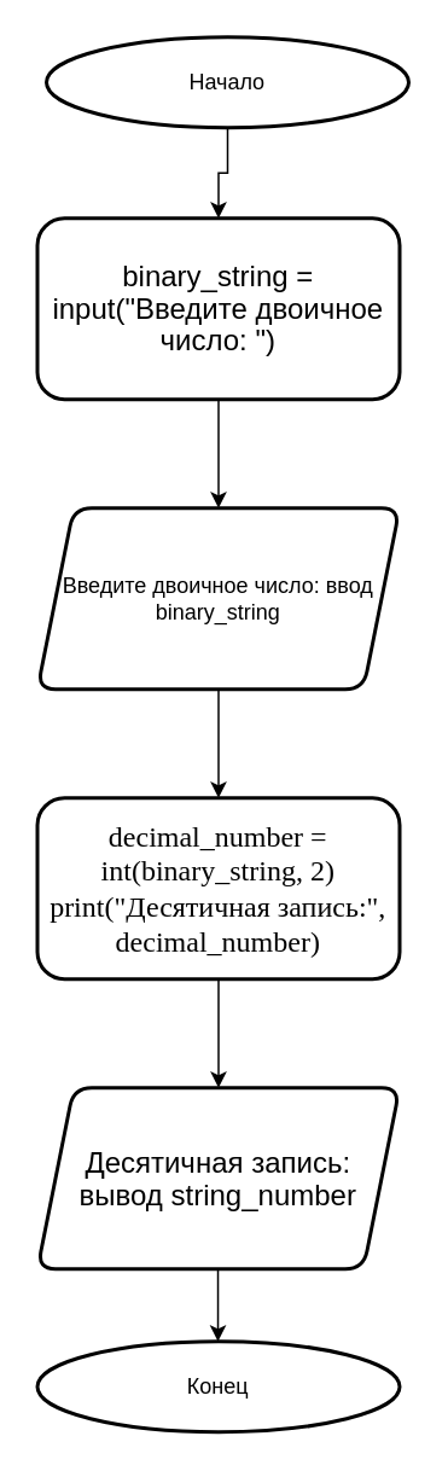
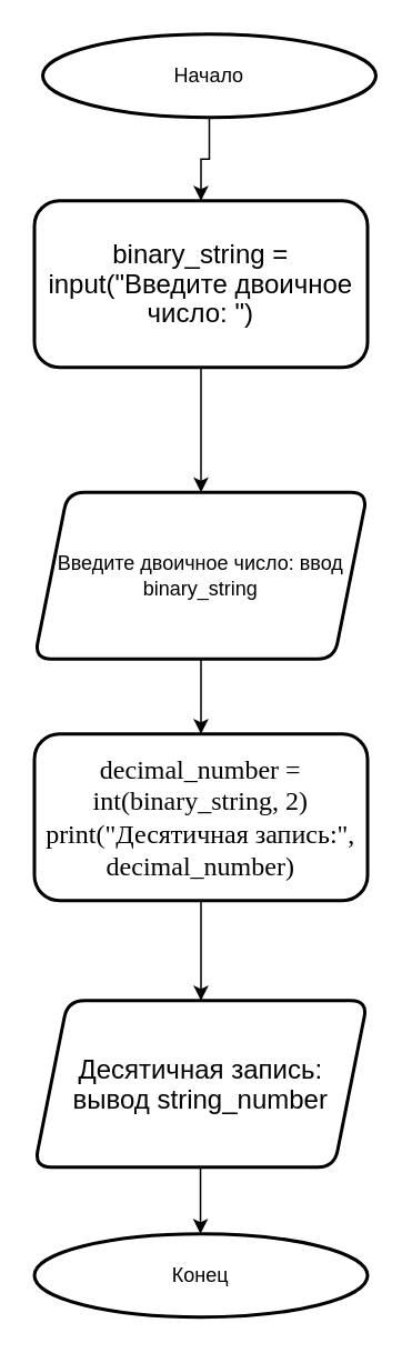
  <mxCell id="0" />
  <mxCell id="1" parent="0" />
  <mxCell id="2" value="Начало" style="strokeWidth=2;html=1;shape=mxgraph.flowchart.start_1;whiteSpace=wrap;" vertex="1" parent="1"><mxGeometry x="25" y="20" width="200" height="50" as="geometry" /></mxCell>
  <mxCell id="3" value="" style="edgeStyle=orthogonalEdgeStyle;rounded=0;orthogonalLoop=1;jettySize=auto;html=1;exitX=0.5;exitY=1;exitDx=0;exitDy=0;exitPerimeter=0;entryX=0.5;entryY=0;entryDx=0;entryDy=0;" edge="1" source="2" target="5" parent="1"><mxGeometry relative="1" as="geometry"><mxPoint x="119.69" y="80" as="sourcePoint" /><mxPoint x="119.69" y="120" as="targetPoint" /><Array as="points" /></mxGeometry></mxCell>
  <mxCell id="4" value="" style="edgeStyle=orthogonalEdgeStyle;rounded=0;orthogonalLoop=1;jettySize=auto;html=1;" edge="1" parent="1" source="5" target="7"><mxGeometry relative="1" as="geometry" /></mxCell>
  <mxCell id="5" value="&lt;span style=&quot;font-size:12.0pt;line-height:107%;&lt;br/&gt;font-family:&amp;quot;Times New Roman&amp;quot;,serif;mso-fareast-font-family:Calibri;mso-fareast-theme-font:&lt;br/&gt;minor-latin;mso-ansi-language:RU;mso-fareast-language:EN-US;mso-bidi-language:&lt;br/&gt;AR-SA;mso-bidi-font-weight:bold&quot;&gt;&lt;span style=&quot;font-size:12.0pt;line-height:107%;&lt;br/&gt;font-family:&amp;quot;Times New Roman&amp;quot;,serif;mso-fareast-font-family:Calibri;mso-fareast-theme-font:&lt;br/&gt;minor-latin;mso-ansi-language:RU;mso-fareast-language:EN-US;mso-bidi-language:&lt;br/&gt;AR-SA;mso-bidi-font-weight:bold&quot;&gt;binary_string = input(&quot;Введите двоичное&lt;br/&gt;число: &quot;)&lt;/span&gt;&lt;/span&gt;" style="rounded=1;whiteSpace=wrap;html=1;strokeWidth=2;" vertex="1" parent="1"><mxGeometry x="20" y="120" width="200" height="100" as="geometry" /></mxCell>
  <mxCell id="6" value="" style="edgeStyle=orthogonalEdgeStyle;rounded=0;orthogonalLoop=1;jettySize=auto;html=1;" edge="1" parent="1" source="7" target="9"><mxGeometry relative="1" as="geometry" /></mxCell>
- <mxCell id="7" value="Введите двоичное число: ввод binary_string" style="shape=parallelogram;perimeter=parallelogramPerimeter;whiteSpace=wrap;html=1;fixedSize=1;rounded=1;strokeWidth=2;" vertex="1" parent="1"><mxGeometry x="20" y="280" width="200" height="100" as="geometry" /></mxCell>
+ <mxCell id="7" value="Введите двоичное число: ввод binary_string" style="shape=parallelogram;perimeter=parallelogramPerimeter;whiteSpace=wrap;html=1;fixedSize=1;rounded=1;strokeWidth=2;" vertex="1" parent="1"><mxGeometry x="20" y="295" width="200" height="100" as="geometry" /></mxCell>
  <mxCell id="8" value="" style="edgeStyle=orthogonalEdgeStyle;rounded=0;orthogonalLoop=1;jettySize=auto;html=1;" edge="1" parent="1" source="9" target="10"><mxGeometry relative="1" as="geometry" /></mxCell>
  <mxCell id="9" value="&lt;div&gt;&lt;span style=&quot;font-size:12.0pt;line-height:&lt;br/&gt;107%;font-family:&amp;quot;Times New Roman&amp;quot;,serif;mso-fareast-font-family:Calibri;&lt;br/&gt;mso-fareast-theme-font:minor-latin;mso-ansi-language:EN-US;mso-fareast-language:&lt;br/&gt;EN-US;mso-bidi-language:AR-SA;mso-bidi-font-weight:bold&quot; lang=&quot;EN-US&quot;&gt;decimal_number =&lt;br/&gt;int(binary_string, 2)&lt;/span&gt;&lt;/div&gt;&lt;div&gt;&lt;span style=&quot;font-size:12.0pt;line-height:&lt;br/&gt;107%;font-family:&amp;quot;Times New Roman&amp;quot;,serif;mso-fareast-font-family:Calibri;&lt;br/&gt;mso-fareast-theme-font:minor-latin;mso-ansi-language:EN-US;mso-fareast-language:&lt;br/&gt;EN-US;mso-bidi-language:AR-SA;mso-bidi-font-weight:bold&quot; lang=&quot;EN-US&quot;&gt;print(&lt;/span&gt;&lt;span style=&quot;font-family: &amp;quot;Times New Roman&amp;quot;, serif; font-size: 12pt; background-color: initial;&quot;&gt;&quot;Десятичная запись:&quot;, decimal_number&lt;/span&gt;&lt;span style=&quot;font-family: &amp;quot;Times New Roman&amp;quot;, serif; font-size: 12pt; background-color: initial;&quot;&gt;)&lt;/span&gt;&lt;/div&gt;" style="whiteSpace=wrap;html=1;rounded=1;strokeWidth=2;" vertex="1" parent="1"><mxGeometry x="20" y="440" width="200" height="100" as="geometry" /></mxCell>
  <mxCell id="10" value="&lt;span style=&quot;font-size:12.0pt;line-height:107%;&lt;br/&gt;font-family:&amp;quot;Times New Roman&amp;quot;,serif;mso-fareast-font-family:Calibri;mso-fareast-theme-font:&lt;br/&gt;minor-latin;mso-ansi-language:RU;mso-fareast-language:EN-US;mso-bidi-language:&lt;br/&gt;AR-SA;mso-bidi-font-weight:bold&quot;&gt;Десятичная запись:&lt;/span&gt;&lt;div&gt;&lt;span style=&quot;font-size:12.0pt;line-height:107%;&lt;br/&gt;font-family:&amp;quot;Times New Roman&amp;quot;,serif;mso-fareast-font-family:Calibri;mso-fareast-theme-font:&lt;br/&gt;minor-latin;mso-ansi-language:RU;mso-fareast-language:EN-US;mso-bidi-language:&lt;br/&gt;AR-SA;mso-bidi-font-weight:bold&quot;&gt;вывод string_number&lt;/span&gt;&lt;/div&gt;" style="shape=parallelogram;perimeter=parallelogramPerimeter;whiteSpace=wrap;html=1;fixedSize=1;rounded=1;strokeWidth=2;" vertex="1" parent="1"><mxGeometry x="20" y="600" width="200" height="100" as="geometry" /></mxCell>
  <mxCell id="11" value="Конец" style="strokeWidth=2;html=1;shape=mxgraph.flowchart.start_1;whiteSpace=wrap;" vertex="1" parent="1"><mxGeometry x="20" y="740" width="200" height="50" as="geometry" /></mxCell>
  <mxCell id="12" value="" style="edgeStyle=orthogonalEdgeStyle;rounded=0;orthogonalLoop=1;jettySize=auto;html=1;" edge="1" parent="1"><mxGeometry relative="1" as="geometry"><mxPoint x="119.69" y="700" as="sourcePoint" /><mxPoint x="119.69" y="740" as="targetPoint" /><Array as="points"><mxPoint x="119.69" y="721" /><mxPoint x="119.69" y="721" /></Array></mxGeometry></mxCell>
